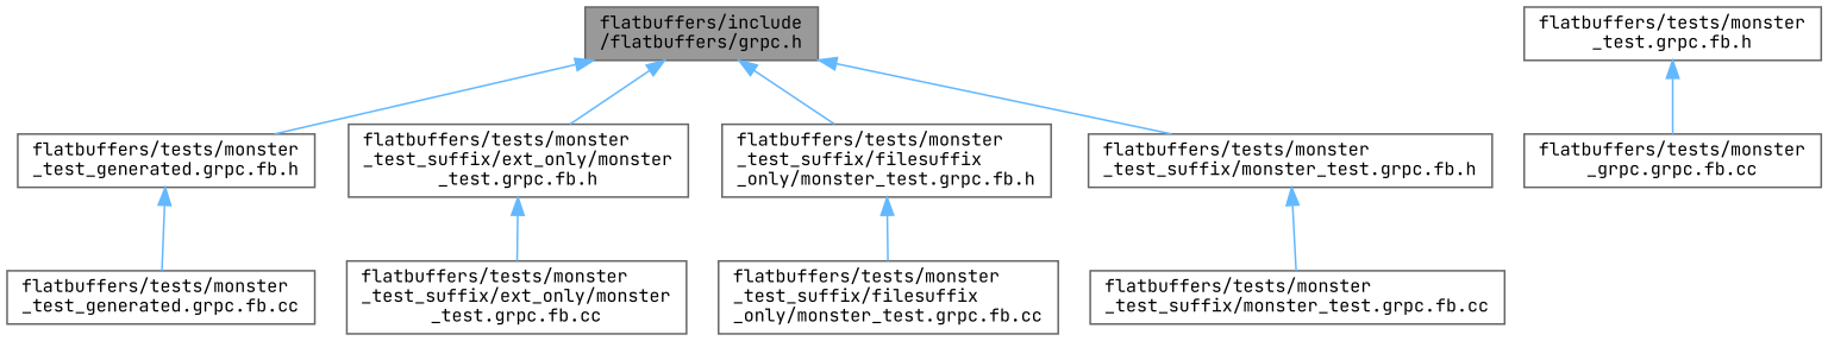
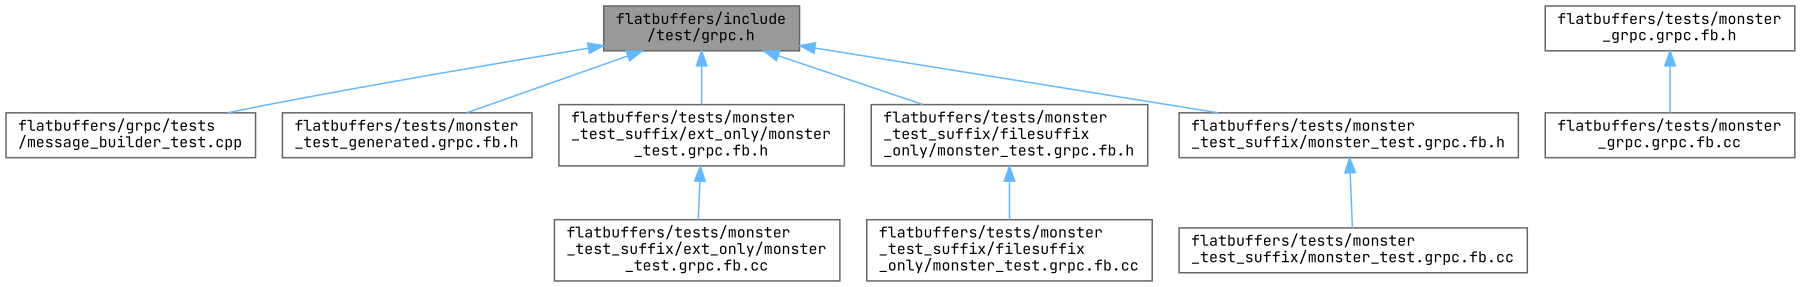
  digraph {
    fontname="JetBrains Mono"
    node [color=grey40 fillcolor=white fontname="JetBrains Mono" fontsize=10 shape=box style=filled]
    edge [color=steelblue1 dir=back fontname="JetBrains Mono" fontsize=10 labelfontname=Helvetica labelfontsize=10 style=solid]
-   n1 [color=gray40 fillcolor=grey60 fontcolor=black height=0.2 label="flatbuffers/include\l/flatbuffers/grpc.h" width=0.4]
+   n1 [color=gray40 fillcolor=grey60 fontcolor=black height=0.2 label="flatbuffers/include\l/test/grpc.h" width=0.4]
+   n2 [height=0.2 label="flatbuffers/grpc/tests\l/message_builder_test.cpp" width=0.4]
    n3 [height=0.2 label="flatbuffers/tests/monster\l_test_generated.grpc.fb.h" width=0.4]
    n4 [height=0.2 label="flatbuffers/tests/monster\l_test_suffix/ext_only/monster\l_test.grpc.fb.h" width=0.4]
    n5 [height=0.2 label="flatbuffers/tests/monster\l_test_suffix/filesuffix\l_only/monster_test.grpc.fb.h" width=0.4]
    n6 [height=0.2 label="flatbuffers/tests/monster\l_test_suffix/monster_test.grpc.fb.h" width=0.4]
-   n7 [height=0.2 label="flatbuffers/tests/monster\l_test.grpc.fb.h" width=0.4]
+   n7 [height=0.2 label="flatbuffers/tests/monster\l_grpc.grpc.fb.h" width=0.4]
    n8 [height=0.2 label="flatbuffers/tests/monster\l_grpc.grpc.fb.cc" width=0.4]
-   n9 [height=0.2 label="flatbuffers/tests/monster\l_test_generated.grpc.fb.cc" width=0.4]
    n10 [height=0.2 label="flatbuffers/tests/monster\l_test_suffix/ext_only/monster\l_test.grpc.fb.cc" width=0.4]
    n11 [height=0.2 label="flatbuffers/tests/monster\l_test_suffix/filesuffix\l_only/monster_test.grpc.fb.cc" width=0.4]
    n12 [height=0.2 label="flatbuffers/tests/monster\l_test_suffix/monster_test.grpc.fb.cc" width=0.4]
+   n1 -> n2
    n1 -> n3
    n1 -> n4
    n1 -> n5
    n1 -> n6
-   n3 -> n9
    n4 -> n10
    n5 -> n11
    n6 -> n12
    n7 -> n8
  }
